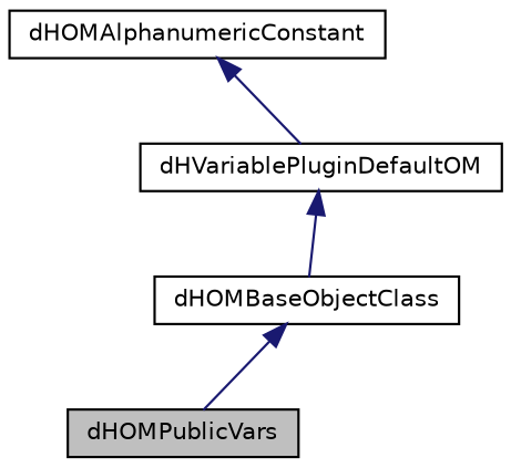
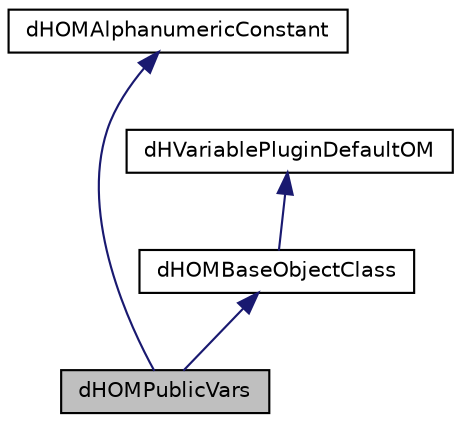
  digraph {
    node [color=black fillcolor=white fontname=Helvetica fontsize=10 shape=record style=filled]
    edge [color=midnightblue dir=back fontname=Helvetica fontsize=10 labelfontname=Helvetica labelfontsize=10 style=solid]
    n1 [fillcolor=grey75 fontcolor=black height=0.2 label=dHOMPublicVars width=0.4]
    n2 [height=0.2 label=dHOMAlphanumericConstant width=0.4]
    n3 [height=0.2 label=dHOMBaseObjectClass width=0.4]
    n4 [height=0.2 label=dHVariablePluginDefaultOM width=0.4]
-   n2 -> n4
+   n2 -> n1
    n3 -> n1
    n4 -> n3
  }
